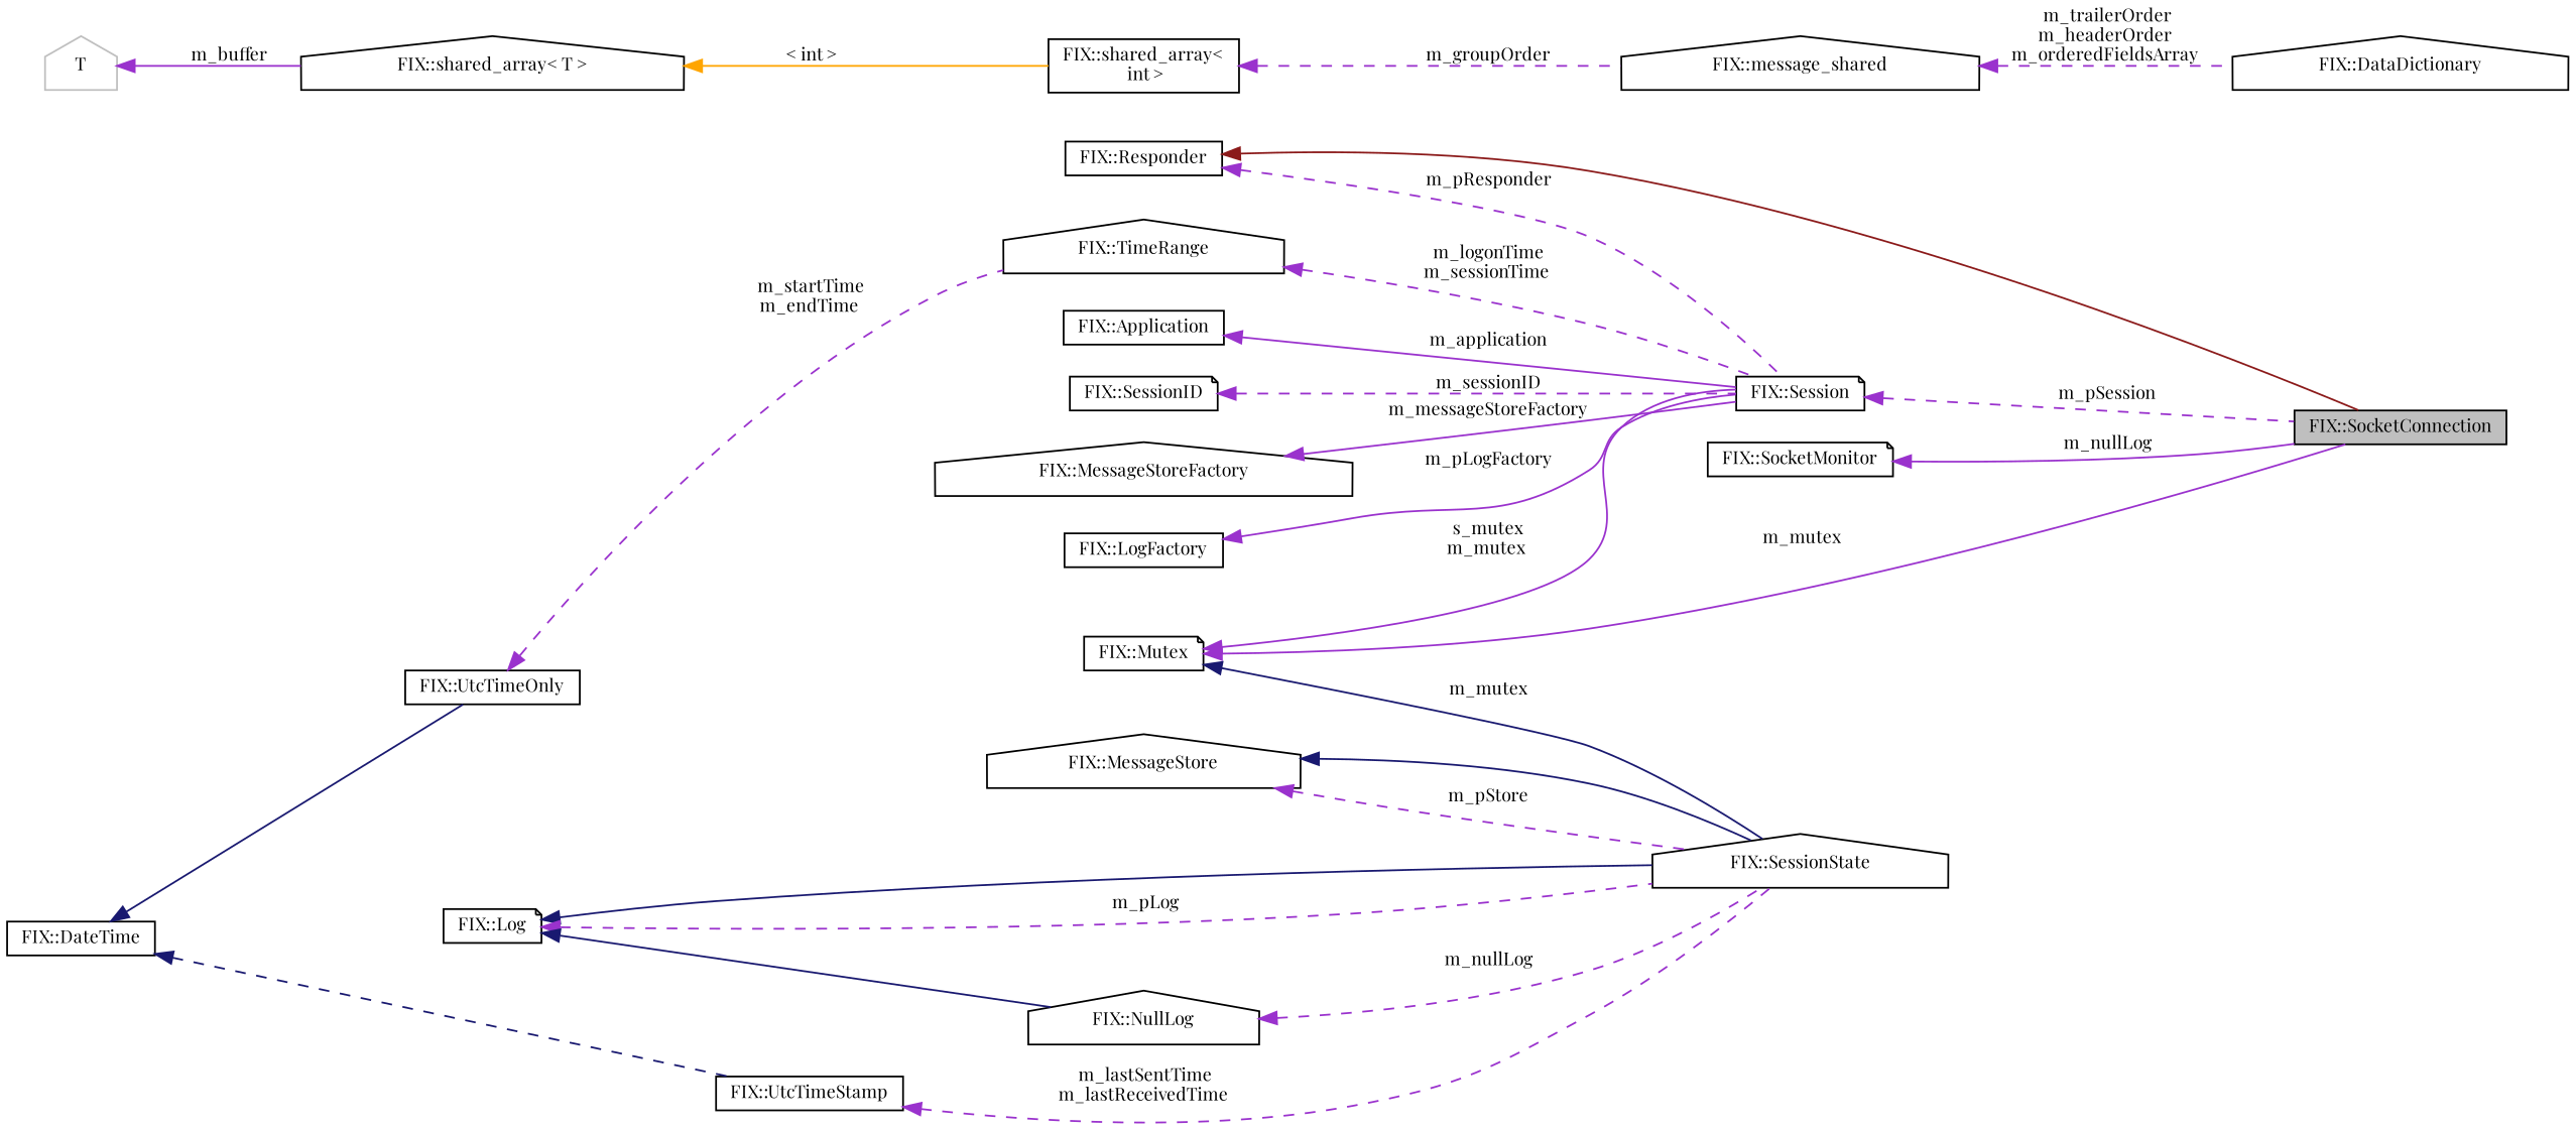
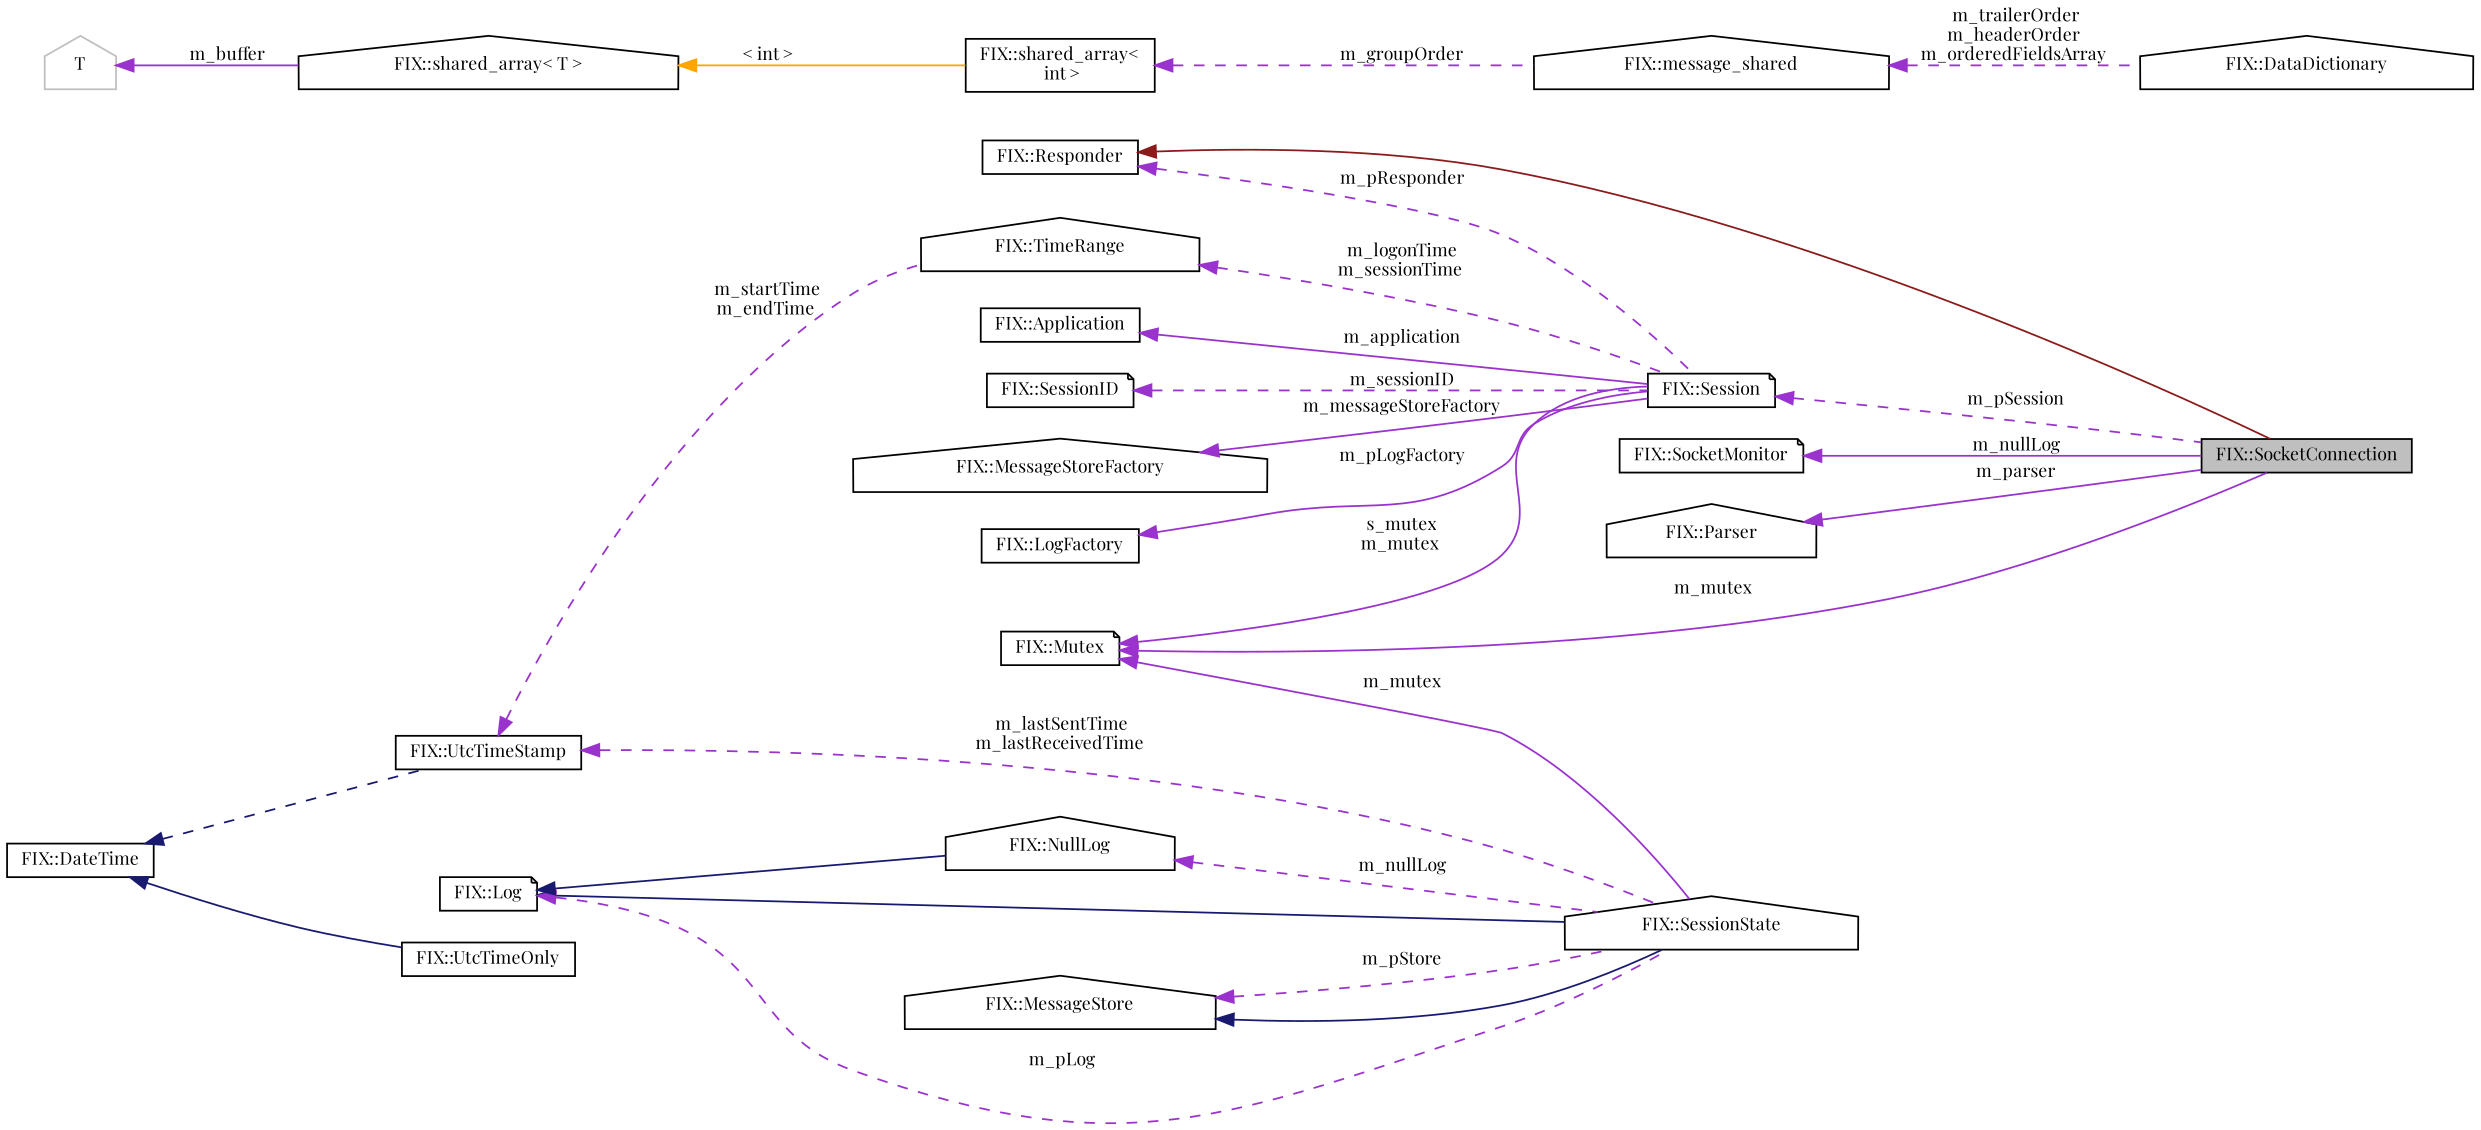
  digraph {
    fontname="Playfair Display"
    rankdir=LR
    node [color=black fillcolor=white fontname="Playfair Display" fontsize=10 shape=house style=filled]
    edge [color=darkorchid3 dir=back fontname="Playfair Display" fontsize=10 labelfontname=Helvetica labelfontsize=10 style=solid]
    n1 [fillcolor=grey75 fontcolor=black height=0.2 label="FIX::SocketConnection" shape=box width=0.4]
    n2 [height=0.2 label="FIX::Responder" shape=box width=0.4]
    n3 [height=0.2 label="FIX::Session" shape=note width=0.4]
    n4 [height=0.2 label="FIX::SocketMonitor" shape=note width=0.4]
+   n5 [height=0.2 label="FIX::Parser" width=0.4]
    n6 [height=0.2 label="FIX::Mutex" shape=note width=0.4]
    n7 [height=0.2 label="FIX::SessionState" width=0.4]
    n8 [height=0.2 label="FIX::MessageStore" width=0.4]
    n9 [height=0.2 label="FIX::Log" shape=note width=0.4]
    n10 [height=0.2 label="FIX::NullLog" width=0.4]
    n11 [height=0.2 label="FIX::UtcTimeStamp" shape=box width=0.4]
    n12 [height=0.2 label="FIX::DateTime" shape=box width=0.4]
    n13 [height=0.2 label="FIX::UtcTimeOnly" shape=box width=0.4]
    n14 [height=0.2 label="FIX::TimeRange" width=0.4]
    n15 [height=0.2 label="FIX::Application" shape=box width=0.4]
    n16 [height=0.2 label="FIX::SessionID" shape=note width=0.4]
    n17 [height=0.2 label="FIX::MessageStoreFactory" width=0.4]
    n18 [height=0.2 label="FIX::DataDictionary" width=0.4]
    n19 [height=0.2 label="FIX::message_shared" width=0.4]
    n20 [height=0.2 label="FIX::shared_array\<\l int \>" shape=box width=0.4]
    n21 [height=0.2 label="FIX::shared_array\< T \>" width=0.4]
    n22 [color=grey75 height=0.2 label=T width=0.4]
    n23 [height=0.2 label="FIX::LogFactory" shape=box width=0.4]
    n2 -> n1 [color=firebrick4]
    n2 -> n3 [label=" m_pResponder" style=dashed]
    n3 -> n1 [label=" m_pSession" style=dashed]
    n4 -> n1 [label=" m_nullLog"]
+   n5 -> n1 [label=" m_parser"]
    n6 -> n1 [label=" m_mutex"]
    n6 -> n3 [label=" s_mutex\nm_mutex"]
-   n6 -> n7 [color=midnightblue label=" m_mutex"]
+   n6 -> n7 [label=" m_mutex"]
    n8 -> n7 [color=midnightblue]
    n8 -> n7 [label=" m_pStore" style=dashed]
    n9 -> n7 [color=midnightblue]
    n9 -> n7 [label=" m_pLog" style=dashed]
    n9 -> n10 [color=midnightblue]
    n10 -> n7 [label=" m_nullLog" style=dashed]
    n11 -> n7 [label=" m_lastSentTime\nm_lastReceivedTime" style=dashed]
    n12 -> n11 [color=midnightblue style=dashed]
    n12 -> n13 [color=midnightblue]
-   n13 -> n14 [label=" m_startTime\nm_endTime" style=dashed]
+   n11 -> n14 [label=" m_startTime\nm_endTime" style=dashed]
    n14 -> n3 [label=" m_logonTime\nm_sessionTime" style=dashed]
    n15 -> n3 [label=" m_application"]
    n16 -> n3 [label=" m_sessionID" style=dashed]
    n17 -> n3 [label=" m_messageStoreFactory"]
    n19 -> n18 [label=" m_trailerOrder\nm_headerOrder\nm_orderedFieldsArray" style=dashed]
    n20 -> n19 [label=" m_groupOrder" style=dashed]
    n21 -> n20 [color=orange label=" \< int \>"]
    n22 -> n21 [label=" m_buffer"]
    n23 -> n3 [label=" m_pLogFactory"]
  }
